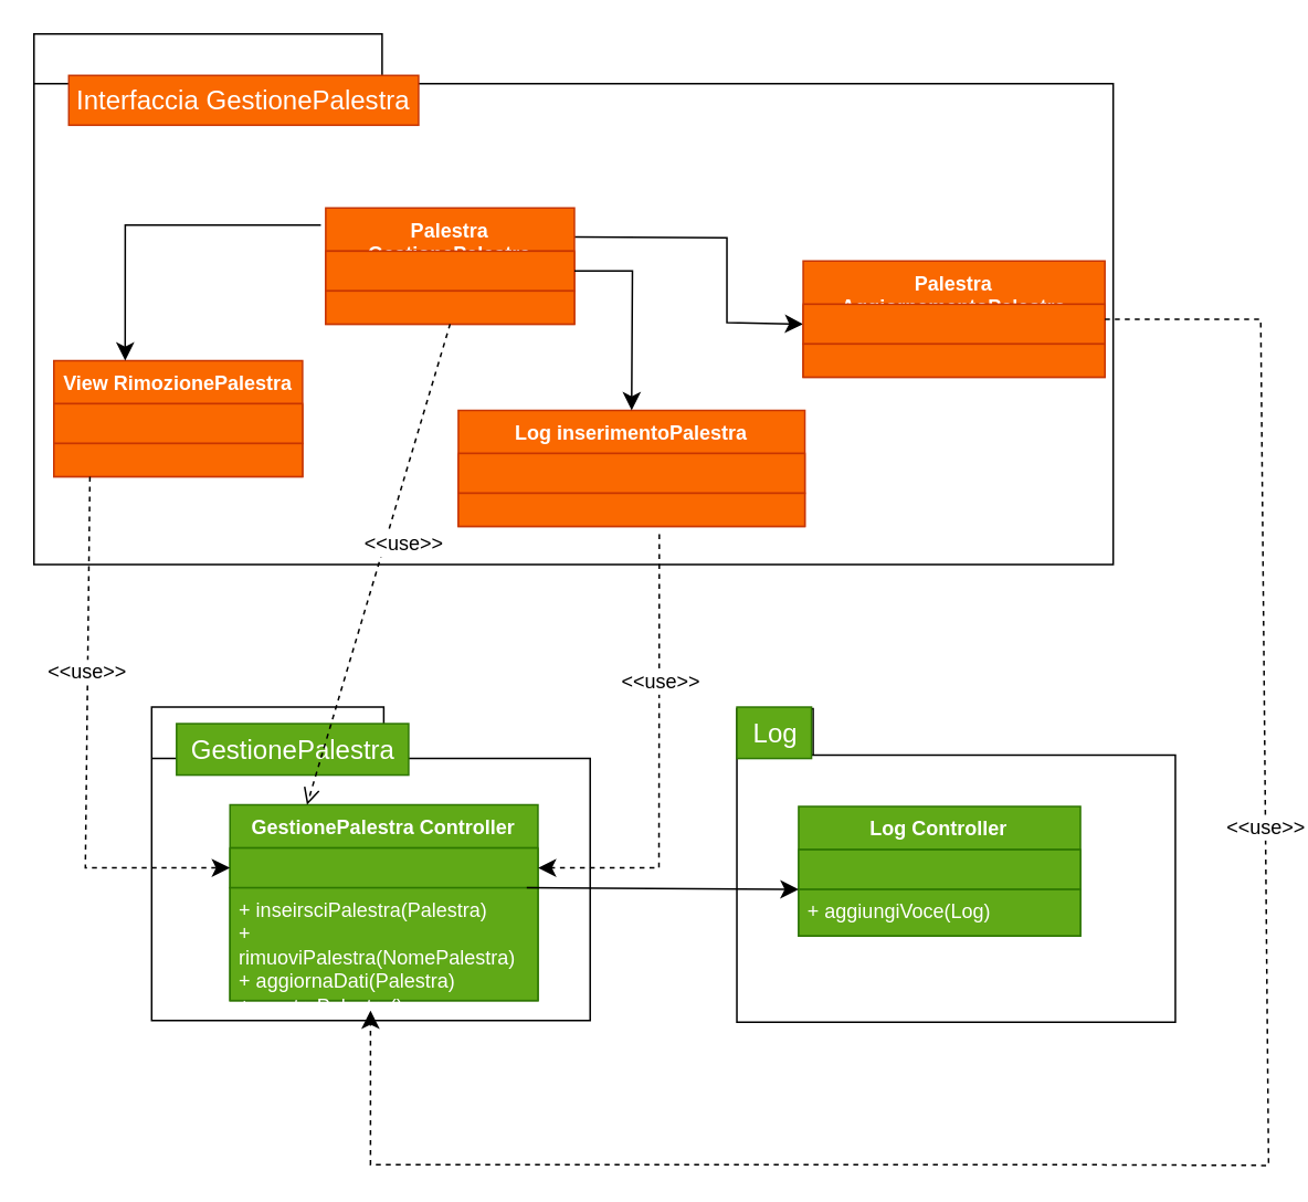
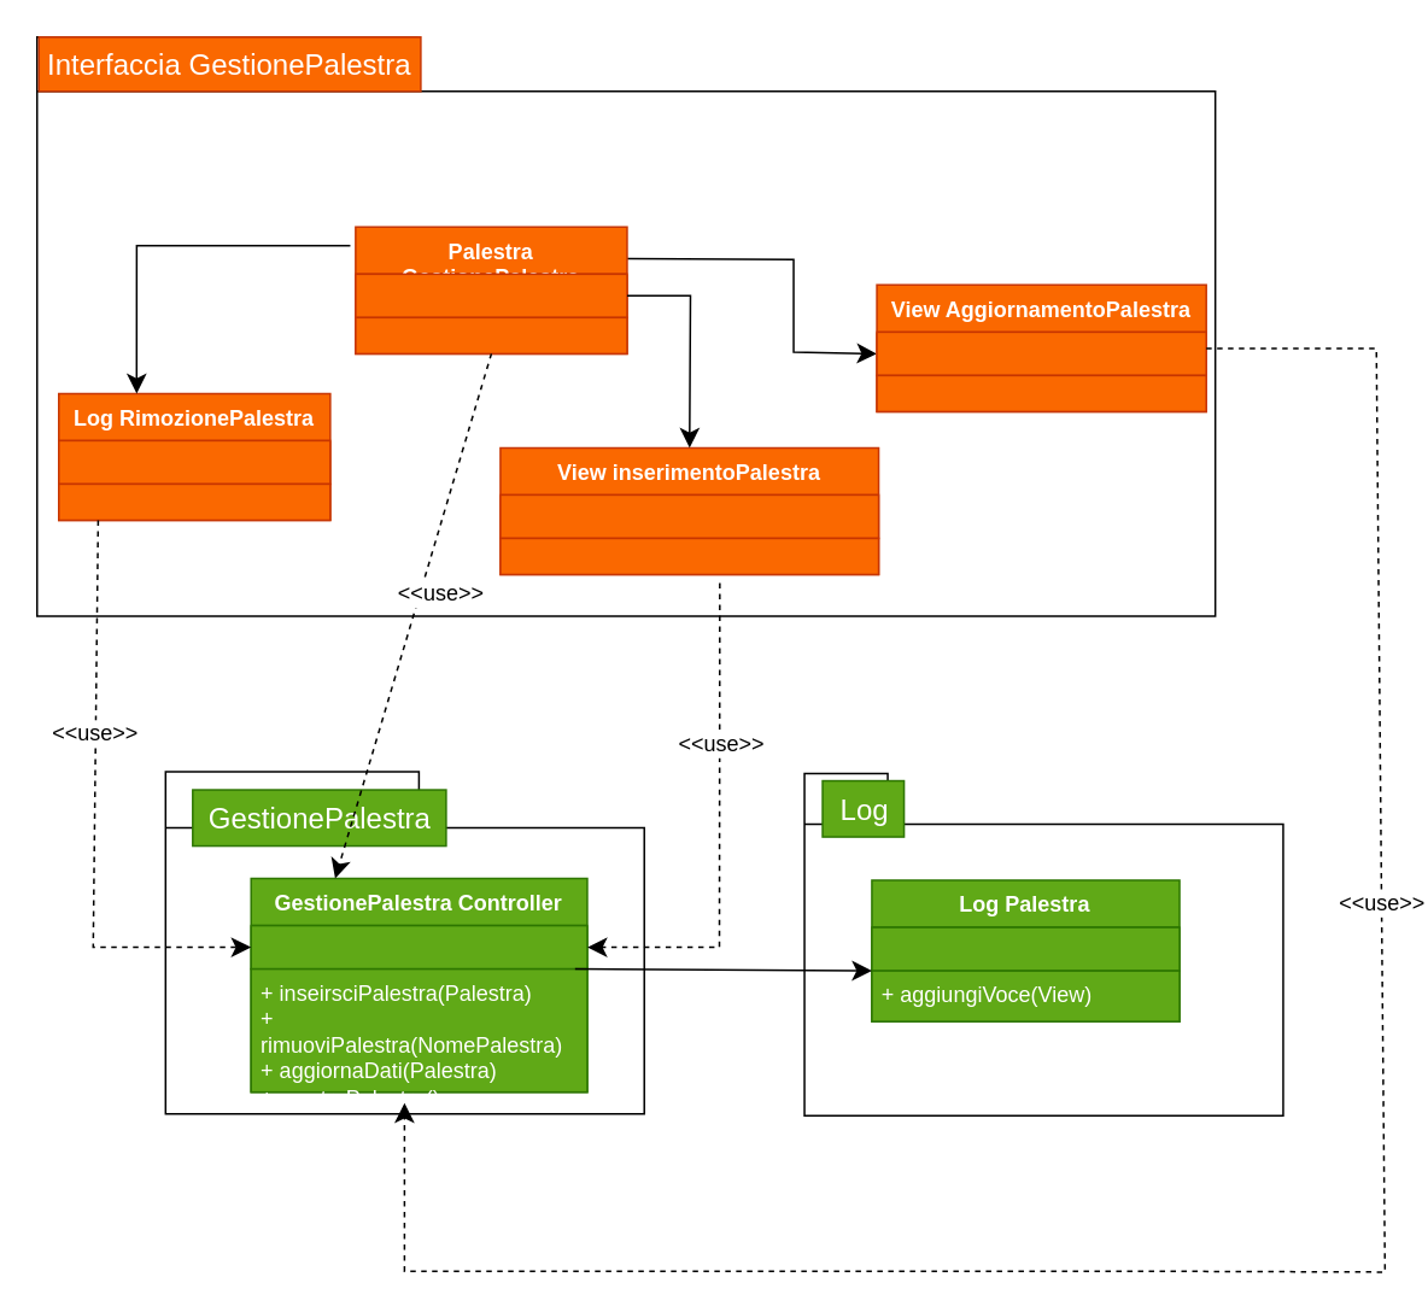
  <mxCell id="0" />
  <mxCell id="1" parent="0" />
  <mxCell id="2" value="" style="shape=folder;fontStyle=1;spacingTop=10;tabWidth=210;tabHeight=30;tabPosition=left;html=1;whiteSpace=wrap;" parent="1" vertex="1"><mxGeometry x="20" y="20" width="651" height="320" as="geometry" /></mxCell>
- <mxCell id="3" value="&lt;font color=&quot;#ffffff&quot;&gt;Interfaccia GestionePalestra&lt;/font&gt;" style="text;strokeColor=#C73500;fillColor=#fa6800;html=1;align=center;verticalAlign=middle;whiteSpace=wrap;rounded=0;fontSize=16;fontColor=#000000;" parent="1" vertex="1"><mxGeometry x="41" y="45" width="211" height="30" as="geometry" /></mxCell>
+ <mxCell id="3" value="&lt;font color=&quot;#ffffff&quot;&gt;Interfaccia GestionePalestra&lt;/font&gt;" style="text;strokeColor=#C73500;fillColor=#fa6800;html=1;align=center;verticalAlign=middle;whiteSpace=wrap;rounded=0;fontSize=16;fontColor=#000000;" parent="1" vertex="1"><mxGeometry x="21" y="20" width="211" height="30" as="geometry" /></mxCell>
  <mxCell id="4" style="edgeStyle=none;curved=1;rounded=0;orthogonalLoop=1;jettySize=auto;html=1;exitX=0.5;exitY=0;exitDx=0;exitDy=0;fontSize=12;startSize=8;endSize=8;" parent="1" edge="1"><mxGeometry relative="1" as="geometry"><mxPoint x="435" y="104" as="sourcePoint" /><mxPoint x="435" y="104" as="targetPoint" /></mxGeometry></mxCell>
  <mxCell id="5" value="" style="shape=folder;fontStyle=1;spacingTop=10;tabWidth=140;tabHeight=31;tabPosition=left;html=1;whiteSpace=wrap;" parent="1" vertex="1"><mxGeometry x="91" y="426" width="264.5" height="189" as="geometry" /></mxCell>
  <mxCell id="6" value="GestionePalestra" style="text;html=1;align=center;verticalAlign=middle;resizable=0;points=[];autosize=1;fontSize=16;fillColor=#60a917;fontColor=#ffffff;strokeColor=#2D7600;" parent="1" vertex="1"><mxGeometry x="106" y="436" width="140" height="31" as="geometry" /></mxCell>
- <mxCell id="7" value="&lt;font color=&quot;#ffffff&quot;&gt;View RimozionePalestra&lt;br&gt;&lt;/font&gt;" style="swimlane;fontStyle=1;align=center;verticalAlign=top;childLayout=stackLayout;horizontal=1;startSize=26;horizontalStack=0;resizeParent=1;resizeParentMax=0;resizeLast=0;collapsible=1;marginBottom=0;whiteSpace=wrap;html=1;fillColor=#fa6800;fontColor=#000000;strokeColor=#C73500;" parent="1" vertex="1"><mxGeometry x="32" y="217" width="150" height="70" as="geometry" /></mxCell>
+ <mxCell id="7" value="&lt;font color=&quot;#ffffff&quot;&gt;Log RimozionePalestra&lt;br&gt;&lt;/font&gt;" style="swimlane;fontStyle=1;align=center;verticalAlign=top;childLayout=stackLayout;horizontal=1;startSize=26;horizontalStack=0;resizeParent=1;resizeParentMax=0;resizeLast=0;collapsible=1;marginBottom=0;whiteSpace=wrap;html=1;fillColor=#fa6800;fontColor=#000000;strokeColor=#C73500;" parent="1" vertex="1"><mxGeometry x="32" y="217" width="150" height="70" as="geometry" /></mxCell>
  <mxCell id="8" value="" style="text;strokeColor=#C73500;fillColor=#fa6800;align=left;verticalAlign=top;spacingLeft=4;spacingRight=4;overflow=hidden;rotatable=0;points=[[0,0.5],[1,0.5]];portConstraint=eastwest;whiteSpace=wrap;html=1;fontColor=#000000;" parent="7" vertex="1"><mxGeometry y="26" width="150" height="24" as="geometry" /></mxCell>
  <mxCell id="9" value="" style="line;strokeWidth=1;fillColor=#fa6800;align=left;verticalAlign=middle;spacingTop=-1;spacingLeft=3;spacingRight=3;rotatable=0;labelPosition=right;points=[];portConstraint=eastwest;strokeColor=#FF8000;fontColor=#000000;" parent="7" vertex="1"><mxGeometry y="50" width="150" as="geometry" /></mxCell>
  <mxCell id="10" value="&lt;div&gt;&lt;br&gt;&lt;/div&gt;&lt;div&gt;&lt;br&gt;&lt;/div&gt;" style="text;strokeColor=#C73500;fillColor=#fa6800;align=left;verticalAlign=top;spacingLeft=4;spacingRight=4;overflow=hidden;rotatable=0;points=[[0,0.5],[1,0.5]];portConstraint=eastwest;whiteSpace=wrap;html=1;fontColor=#000000;" parent="7" vertex="1"><mxGeometry y="50" width="150" height="20" as="geometry" /></mxCell>
- <mxCell id="11" value="&lt;font color=&quot;#ffffff&quot;&gt;Log inserimentoPalestra&lt;br&gt;&lt;/font&gt;" style="swimlane;fontStyle=1;align=center;verticalAlign=top;childLayout=stackLayout;horizontal=1;startSize=26;horizontalStack=0;resizeParent=1;resizeParentMax=0;resizeLast=0;collapsible=1;marginBottom=0;whiteSpace=wrap;html=1;fillColor=#fa6800;fontColor=#000000;strokeColor=#C73500;" parent="1" vertex="1"><mxGeometry x="276" y="247" width="209" height="70" as="geometry" /></mxCell>
+ <mxCell id="11" value="&lt;font color=&quot;#ffffff&quot;&gt;View inserimentoPalestra&lt;br&gt;&lt;/font&gt;" style="swimlane;fontStyle=1;align=center;verticalAlign=top;childLayout=stackLayout;horizontal=1;startSize=26;horizontalStack=0;resizeParent=1;resizeParentMax=0;resizeLast=0;collapsible=1;marginBottom=0;whiteSpace=wrap;html=1;fillColor=#fa6800;fontColor=#000000;strokeColor=#C73500;" parent="1" vertex="1"><mxGeometry x="276" y="247" width="209" height="70" as="geometry" /></mxCell>
  <mxCell id="12" value="" style="text;strokeColor=#C73500;fillColor=#fa6800;align=left;verticalAlign=top;spacingLeft=4;spacingRight=4;overflow=hidden;rotatable=0;points=[[0,0.5],[1,0.5]];portConstraint=eastwest;whiteSpace=wrap;html=1;fontColor=#000000;" parent="11" vertex="1"><mxGeometry y="26" width="209" height="24" as="geometry" /></mxCell>
  <mxCell id="13" value="" style="line;strokeWidth=1;fillColor=#fa6800;align=left;verticalAlign=middle;spacingTop=-1;spacingLeft=3;spacingRight=3;rotatable=0;labelPosition=right;points=[];portConstraint=eastwest;strokeColor=#FF8000;fontColor=#000000;" parent="11" vertex="1"><mxGeometry y="50" width="209" as="geometry" /></mxCell>
  <mxCell id="14" value="&lt;div&gt;&lt;br&gt;&lt;/div&gt;&lt;div&gt;&lt;br&gt;&lt;/div&gt;" style="text;strokeColor=#C73500;fillColor=#fa6800;align=left;verticalAlign=top;spacingLeft=4;spacingRight=4;overflow=hidden;rotatable=0;points=[[0,0.5],[1,0.5]];portConstraint=eastwest;whiteSpace=wrap;html=1;fontColor=#000000;" parent="11" vertex="1"><mxGeometry y="50" width="209" height="20" as="geometry" /></mxCell>
  <mxCell id="15" style="edgeStyle=none;curved=0;rounded=0;orthogonalLoop=1;jettySize=auto;html=1;exitX=1;exitY=0.25;exitDx=0;exitDy=0;entryX=0;entryY=0.5;entryDx=0;entryDy=0;fontSize=12;startSize=8;endSize=8;" parent="1" source="16" target="34" edge="1"><mxGeometry relative="1" as="geometry"><Array as="points"><mxPoint x="438" y="143" /><mxPoint x="438" y="194" /></Array></mxGeometry></mxCell>
  <mxCell id="16" value="&lt;font color=&quot;#ffffff&quot;&gt;Palestra GestionePalestra&lt;/font&gt;" style="swimlane;fontStyle=1;align=center;verticalAlign=top;childLayout=stackLayout;horizontal=1;startSize=26;horizontalStack=0;resizeParent=1;resizeParentMax=0;resizeLast=0;collapsible=1;marginBottom=0;whiteSpace=wrap;html=1;fillColor=#fa6800;fontColor=#000000;strokeColor=#C73500;" parent="1" vertex="1"><mxGeometry x="196" y="125" width="150" height="70" as="geometry" /></mxCell>
  <mxCell id="17" value="" style="text;strokeColor=#C73500;fillColor=#fa6800;align=left;verticalAlign=top;spacingLeft=4;spacingRight=4;overflow=hidden;rotatable=0;points=[[0,0.5],[1,0.5]];portConstraint=eastwest;whiteSpace=wrap;html=1;fontColor=#000000;" parent="16" vertex="1"><mxGeometry y="26" width="150" height="24" as="geometry" /></mxCell>
  <mxCell id="18" value="" style="line;strokeWidth=1;fillColor=#fa6800;align=left;verticalAlign=middle;spacingTop=-1;spacingLeft=3;spacingRight=3;rotatable=0;labelPosition=right;points=[];portConstraint=eastwest;strokeColor=#FF8000;fontColor=#000000;" parent="16" vertex="1"><mxGeometry y="50" width="150" as="geometry" /></mxCell>
  <mxCell id="19" value="&lt;div&gt;&lt;br&gt;&lt;/div&gt;&lt;div&gt;&lt;br&gt;&lt;/div&gt;" style="text;strokeColor=#C73500;fillColor=#fa6800;align=left;verticalAlign=top;spacingLeft=4;spacingRight=4;overflow=hidden;rotatable=0;points=[[0,0.5],[1,0.5]];portConstraint=eastwest;whiteSpace=wrap;html=1;fontColor=#000000;" parent="16" vertex="1"><mxGeometry y="50" width="150" height="20" as="geometry" /></mxCell>
  <mxCell id="20" value="&lt;font color=&quot;#ffffff&quot;&gt;GestionePalestra Controller&lt;br&gt;&lt;/font&gt;" style="swimlane;fontStyle=1;align=center;verticalAlign=top;childLayout=stackLayout;horizontal=1;startSize=26;horizontalStack=0;resizeParent=1;resizeParentMax=0;resizeLast=0;collapsible=1;marginBottom=0;whiteSpace=wrap;html=1;fillColor=#60a917;fontColor=#ffffff;strokeColor=#2D7600;" parent="1" vertex="1"><mxGeometry x="138.25" y="485" width="185.75" height="118" as="geometry" /></mxCell>
  <mxCell id="21" value="" style="text;strokeColor=#2D7600;fillColor=#60a917;align=left;verticalAlign=top;spacingLeft=4;spacingRight=4;overflow=hidden;rotatable=0;points=[[0,0.5],[1,0.5]];portConstraint=eastwest;whiteSpace=wrap;html=1;fontColor=#ffffff;" parent="20" vertex="1"><mxGeometry y="26" width="185.75" height="24" as="geometry" /></mxCell>
  <mxCell id="22" value="" style="line;strokeWidth=1;fillColor=#fa6800;align=left;verticalAlign=middle;spacingTop=-1;spacingLeft=3;spacingRight=3;rotatable=0;labelPosition=right;points=[];portConstraint=eastwest;strokeColor=#FF8000;fontColor=#000000;" parent="20" vertex="1"><mxGeometry y="50" width="185.75" as="geometry" /></mxCell>
  <mxCell id="23" value="&lt;div&gt;+ inseirsciPalestra(Palestra)&lt;/div&gt;&lt;div&gt;+ rimuoviPalestra(NomePalestra)&lt;br&gt;&lt;/div&gt;&lt;div&gt;+ aggiornaDati(Palestra)&lt;br&gt;&lt;/div&gt;&lt;div&gt;+ mostraPalestre()&lt;br&gt;&lt;/div&gt;" style="text;strokeColor=#2D7600;fillColor=#60a917;align=left;verticalAlign=top;spacingLeft=4;spacingRight=4;overflow=hidden;rotatable=0;points=[[0,0.5],[1,0.5]];portConstraint=eastwest;whiteSpace=wrap;html=1;fontColor=#ffffff;" parent="20" vertex="1"><mxGeometry y="50" width="185.75" height="68" as="geometry" /></mxCell>
- <mxCell id="24" style="edgeStyle=none;curved=1;rounded=0;orthogonalLoop=1;jettySize=auto;html=1;exitX=0.5;exitY=1;exitDx=0;exitDy=0;fontSize=12;startSize=8;endSize=8;dashed=1;entryX=0.25;entryY=0;entryDx=0;entryDy=0;endArrow=open;" parent="1" source="16" target="20" edge="1"><mxGeometry relative="1" as="geometry"><mxPoint x="369" y="486" as="targetPoint" /></mxGeometry></mxCell>
+ <mxCell id="24" style="edgeStyle=none;curved=1;rounded=0;orthogonalLoop=1;jettySize=auto;html=1;exitX=0.5;exitY=1;exitDx=0;exitDy=0;fontSize=12;startSize=8;endSize=8;dashed=1;entryX=0.25;entryY=0;entryDx=0;entryDy=0;" parent="1" source="16" target="20" edge="1"><mxGeometry relative="1" as="geometry"><mxPoint x="369" y="486" as="targetPoint" /></mxGeometry></mxCell>
  <mxCell id="25" value="&amp;lt;&amp;lt;use&amp;gt;&amp;gt;" style="edgeLabel;html=1;align=center;verticalAlign=middle;resizable=0;points=[];fontSize=12;" parent="24" vertex="1" connectable="0"><mxGeometry x="-0.354" y="5" relative="1" as="geometry"><mxPoint x="-5" y="37" as="offset" /></mxGeometry></mxCell>
  <mxCell id="26" style="edgeStyle=none;curved=0;rounded=0;orthogonalLoop=1;jettySize=auto;html=1;exitX=0.5;exitY=1;exitDx=0;exitDy=0;fontSize=12;startSize=8;endSize=8;entryX=0;entryY=0.25;entryDx=0;entryDy=0;dashed=1;strokeColor=none;" parent="1" target="20" edge="1"><mxGeometry relative="1" as="geometry"><mxPoint x="111" y="290" as="sourcePoint" /><mxPoint x="111" y="609" as="targetPoint" /><Array as="points"><mxPoint x="111" y="510" /></Array></mxGeometry></mxCell>
  <mxCell id="27" style="edgeStyle=none;curved=0;rounded=0;orthogonalLoop=1;jettySize=auto;html=1;exitX=0.5;exitY=1;exitDx=0;exitDy=0;fontSize=12;startSize=8;endSize=8;dashed=1;entryX=0;entryY=0.5;entryDx=0;entryDy=0;" parent="1" target="21" edge="1"><mxGeometry relative="1" as="geometry"><mxPoint x="53.75" y="287" as="sourcePoint" /><mxPoint x="51" y="524.127" as="targetPoint" /><Array as="points"><mxPoint x="51" y="523" /></Array></mxGeometry></mxCell>
  <mxCell id="28" value="&amp;lt;&amp;lt;use&amp;gt;&amp;gt;" style="edgeLabel;html=1;align=center;verticalAlign=middle;resizable=0;points=[];fontSize=12;" parent="27" vertex="1" connectable="0"><mxGeometry x="-0.272" y="-1" relative="1" as="geometry"><mxPoint as="offset" /></mxGeometry></mxCell>
  <mxCell id="29" style="edgeStyle=none;curved=0;rounded=0;orthogonalLoop=1;jettySize=auto;html=1;exitX=0.58;exitY=1.236;exitDx=0;exitDy=0;fontSize=12;startSize=8;endSize=8;dashed=1;entryX=1;entryY=0.5;entryDx=0;entryDy=0;exitPerimeter=0;" parent="1" source="14" target="21" edge="1"><mxGeometry relative="1" as="geometry"><mxPoint x="561" y="290" as="sourcePoint" /><mxPoint x="658" y="527" as="targetPoint" /><Array as="points"><mxPoint x="397" y="523" /></Array></mxGeometry></mxCell>
  <mxCell id="30" value="&amp;lt;&amp;lt;use&amp;gt;&amp;gt;" style="edgeLabel;html=1;align=center;verticalAlign=middle;resizable=0;points=[];fontSize=12;" parent="29" vertex="1" connectable="0"><mxGeometry x="-0.353" relative="1" as="geometry"><mxPoint as="offset" /></mxGeometry></mxCell>
  <mxCell id="31" style="edgeStyle=none;curved=0;rounded=0;orthogonalLoop=1;jettySize=auto;html=1;exitX=1;exitY=0.5;exitDx=0;exitDy=0;fontSize=12;startSize=8;endSize=8;entryX=0.5;entryY=0;entryDx=0;entryDy=0;" parent="1" source="17" target="11" edge="1"><mxGeometry relative="1" as="geometry"><mxPoint x="572" y="218" as="targetPoint" /><Array as="points"><mxPoint x="381" y="163" /></Array></mxGeometry></mxCell>
  <mxCell id="32" style="edgeStyle=none;curved=0;rounded=0;orthogonalLoop=1;jettySize=auto;html=1;fontSize=12;startSize=8;endSize=8;entryX=0.613;entryY=0.025;entryDx=0;entryDy=0;entryPerimeter=0;" parent="1" edge="1"><mxGeometry relative="1" as="geometry"><mxPoint x="193.05" y="135.25" as="sourcePoint" /><mxPoint x="75" y="217" as="targetPoint" /><Array as="points"><mxPoint x="75.05" y="135.25" /></Array></mxGeometry></mxCell>
- <mxCell id="33" value="&lt;font color=&quot;#ffffff&quot;&gt;Palestra AggiornamentoPalestra&lt;br&gt;&lt;/font&gt;" style="swimlane;fontStyle=1;align=center;verticalAlign=top;childLayout=stackLayout;horizontal=1;startSize=26;horizontalStack=0;resizeParent=1;resizeParentMax=0;resizeLast=0;collapsible=1;marginBottom=0;whiteSpace=wrap;html=1;fillColor=#fa6800;fontColor=#000000;strokeColor=#C73500;" parent="1" vertex="1"><mxGeometry x="484" y="157" width="182" height="70" as="geometry" /></mxCell>
+ <mxCell id="33" value="&lt;font color=&quot;#ffffff&quot;&gt;View AggiornamentoPalestra&lt;br&gt;&lt;/font&gt;" style="swimlane;fontStyle=1;align=center;verticalAlign=top;childLayout=stackLayout;horizontal=1;startSize=26;horizontalStack=0;resizeParent=1;resizeParentMax=0;resizeLast=0;collapsible=1;marginBottom=0;whiteSpace=wrap;html=1;fillColor=#fa6800;fontColor=#000000;strokeColor=#C73500;" parent="1" vertex="1"><mxGeometry x="484" y="157" width="182" height="70" as="geometry" /></mxCell>
  <mxCell id="34" value="" style="text;strokeColor=#C73500;fillColor=#fa6800;align=left;verticalAlign=top;spacingLeft=4;spacingRight=4;overflow=hidden;rotatable=0;points=[[0,0.5],[1,0.5]];portConstraint=eastwest;whiteSpace=wrap;html=1;fontColor=#000000;" parent="33" vertex="1"><mxGeometry y="26" width="182" height="24" as="geometry" /></mxCell>
  <mxCell id="35" value="" style="line;strokeWidth=1;fillColor=#fa6800;align=left;verticalAlign=middle;spacingTop=-1;spacingLeft=3;spacingRight=3;rotatable=0;labelPosition=right;points=[];portConstraint=eastwest;strokeColor=#FF8000;fontColor=#000000;" parent="33" vertex="1"><mxGeometry y="50" width="182" as="geometry" /></mxCell>
  <mxCell id="36" value="&lt;div&gt;&lt;br&gt;&lt;/div&gt;&lt;div&gt;&lt;br&gt;&lt;/div&gt;" style="text;strokeColor=#C73500;fillColor=#fa6800;align=left;verticalAlign=top;spacingLeft=4;spacingRight=4;overflow=hidden;rotatable=0;points=[[0,0.5],[1,0.5]];portConstraint=eastwest;whiteSpace=wrap;html=1;fontColor=#000000;" parent="33" vertex="1"><mxGeometry y="50" width="182" height="20" as="geometry" /></mxCell>
  <mxCell id="37" style="edgeStyle=none;curved=0;rounded=0;orthogonalLoop=1;jettySize=auto;html=1;fontSize=12;startSize=8;endSize=8;dashed=1;exitX=1;exitY=0.5;exitDx=0;exitDy=0;" parent="1" source="33" edge="1"><mxGeometry relative="1" as="geometry"><mxPoint x="761" y="194" as="sourcePoint" /><mxPoint x="223" y="609" as="targetPoint" /><Array as="points"><mxPoint x="760" y="192" /><mxPoint x="764.75" y="702.46" /><mxPoint x="637" y="702" /><mxPoint x="223" y="702" /></Array></mxGeometry></mxCell>
  <mxCell id="38" value="&amp;lt;&amp;lt;use&amp;gt;&amp;gt;" style="edgeLabel;html=1;align=center;verticalAlign=middle;resizable=0;points=[];fontSize=12;" parent="37" vertex="1" connectable="0"><mxGeometry x="-0.353" relative="1" as="geometry"><mxPoint as="offset" /></mxGeometry></mxCell>
  <mxCell id="39" value="" style="shape=folder;fontStyle=1;spacingTop=10;tabWidth=46;tabHeight=28;tabPosition=left;html=1;whiteSpace=wrap;" parent="1" vertex="1"><mxGeometry x="444" y="427" width="264.5" height="189" as="geometry" /></mxCell>
- <mxCell id="40" value="Log" style="text;html=1;align=center;verticalAlign=middle;resizable=0;points=[];autosize=1;fontSize=16;fillColor=#60a917;fontColor=#ffffff;strokeColor=#2D7600;" parent="1" vertex="1"><mxGeometry x="444" y="426" width="45" height="31" as="geometry" /></mxCell>
- <mxCell id="41" value="Log Controller" style="swimlane;fontStyle=1;align=center;verticalAlign=top;childLayout=stackLayout;horizontal=1;startSize=26;horizontalStack=0;resizeParent=1;resizeParentMax=0;resizeLast=0;collapsible=1;marginBottom=0;whiteSpace=wrap;html=1;fillColor=#60a917;fontColor=#ffffff;strokeColor=#2D7600;" parent="1" vertex="1"><mxGeometry x="481.25" y="486" width="170" height="78" as="geometry" /></mxCell>
+ <mxCell id="40" value="Log" style="text;html=1;align=center;verticalAlign=middle;resizable=0;points=[];autosize=1;fontSize=16;fillColor=#60a917;fontColor=#ffffff;strokeColor=#2D7600;" parent="1" vertex="1"><mxGeometry x="454" y="431" width="45" height="31" as="geometry" /></mxCell>
+ <mxCell id="41" value="Log Palestra" style="swimlane;fontStyle=1;align=center;verticalAlign=top;childLayout=stackLayout;horizontal=1;startSize=26;horizontalStack=0;resizeParent=1;resizeParentMax=0;resizeLast=0;collapsible=1;marginBottom=0;whiteSpace=wrap;html=1;fillColor=#60a917;fontColor=#ffffff;strokeColor=#2D7600;" parent="1" vertex="1"><mxGeometry x="481.25" y="486" width="170" height="78" as="geometry" /></mxCell>
  <mxCell id="42" value="" style="text;strokeColor=#2D7600;fillColor=#60a917;align=left;verticalAlign=top;spacingLeft=4;spacingRight=4;overflow=hidden;rotatable=0;points=[[0,0.5],[1,0.5]];portConstraint=eastwest;whiteSpace=wrap;html=1;fontColor=#ffffff;" parent="41" vertex="1"><mxGeometry y="26" width="170" height="24" as="geometry" /></mxCell>
  <mxCell id="43" value="" style="line;strokeWidth=1;fillColor=#fa6800;align=left;verticalAlign=middle;spacingTop=-1;spacingLeft=3;spacingRight=3;rotatable=0;labelPosition=right;points=[];portConstraint=eastwest;strokeColor=#FF8000;fontColor=#000000;" parent="41" vertex="1"><mxGeometry y="50" width="170" as="geometry" /></mxCell>
- <mxCell id="44" value="+ aggiungiVoce(Log)" style="text;strokeColor=#2D7600;fillColor=#60a917;align=left;verticalAlign=top;spacingLeft=4;spacingRight=4;overflow=hidden;rotatable=0;points=[[0,0.5],[1,0.5]];portConstraint=eastwest;whiteSpace=wrap;html=1;fontColor=#ffffff;" parent="41" vertex="1"><mxGeometry y="50" width="170" height="28" as="geometry" /></mxCell>
+ <mxCell id="44" value="+ aggiungiVoce(View)" style="text;strokeColor=#2D7600;fillColor=#60a917;align=left;verticalAlign=top;spacingLeft=4;spacingRight=4;overflow=hidden;rotatable=0;points=[[0,0.5],[1,0.5]];portConstraint=eastwest;whiteSpace=wrap;html=1;fontColor=#ffffff;" parent="41" vertex="1"><mxGeometry y="50" width="170" height="28" as="geometry" /></mxCell>
  <mxCell id="45" style="edgeStyle=none;curved=1;rounded=0;orthogonalLoop=1;jettySize=auto;html=1;exitX=1;exitY=0.5;exitDx=0;exitDy=0;entryX=0;entryY=0.75;entryDx=0;entryDy=0;fontSize=12;startSize=8;endSize=8;" parent="1" edge="1"><mxGeometry relative="1" as="geometry"><mxPoint x="317.25" y="535" as="sourcePoint" /><mxPoint x="481.25" y="536" as="targetPoint" /></mxGeometry></mxCell>
